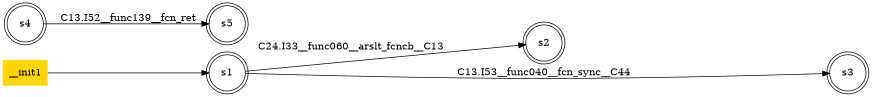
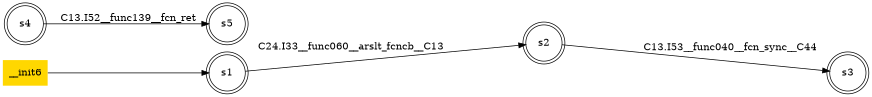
  digraph {
    rankdir=LR
    node [shape=doublecircle]
    n1 [label=<s1>]
    n2 [label=<s2>]
    n3 [label=<s3>]
    n4 [label=<s4>]
    n5 [label=<s5>]
-   __init1 [color=black fillcolor=gold shape=none style=filled]
+   __init1 [color=black fillcolor=gold shape=none style=filled label=__init6]
    n1 -> n2 [label=<C24.I33__func060__arslt_fcncb__C13>]
-   n1 -> n3 [label=<C13.I53__func040__fcn_sync__C44>]
+   n2 -> n3 [label=<C13.I53__func040__fcn_sync__C44>]
    n4 -> n5 [label=<C13.I52__func139__fcn_ret>]
    __init1 -> n1
  }
